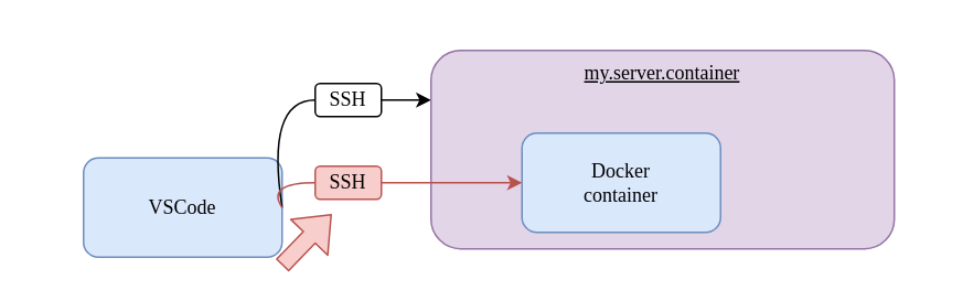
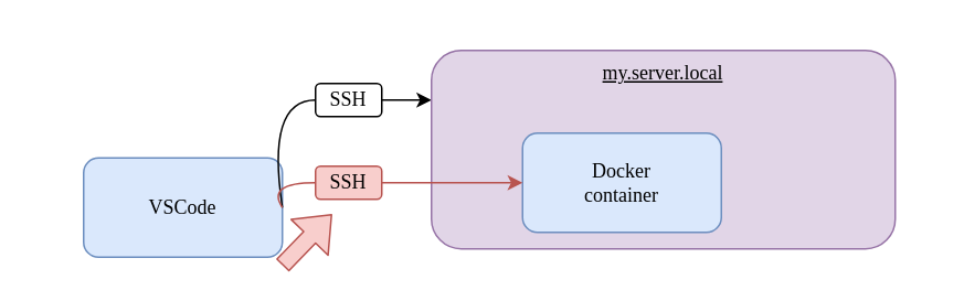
  <mxCell id="0" />
  <mxCell id="1" parent="0" />
  <mxCell id="2" value="" style="rounded=1;whiteSpace=wrap;html=1;strokeColor=none;fillColor=#FFFFFF80;" vertex="1" parent="1"><mxGeometry x="20" y="20" width="540" height="140" as="geometry" /></mxCell>
  <mxCell id="3" style="rounded=0;orthogonalLoop=1;jettySize=auto;html=1;exitX=1;exitY=0.5;exitDx=0;exitDy=0;entryX=0;entryY=0.25;entryDx=0;entryDy=0;" parent="1" source="9" target="5" edge="1"><mxGeometry relative="1" as="geometry" /></mxCell>
  <mxCell id="4" value="&lt;font face=&quot;Poppins&quot; data-font-src=&quot;https://fonts.googleapis.com/css?family=Poppins&quot;&gt;VSCode&lt;/font&gt;" style="rounded=1;whiteSpace=wrap;html=1;fillColor=#dae8fc;strokeColor=#6c8ebf;" parent="1" vertex="1"><mxGeometry x="50" y="95" width="120" height="60" as="geometry" /></mxCell>
- <mxCell id="5" value="&lt;font face=&quot;Poppins&quot;&gt;&lt;u&gt;my.server.container&lt;/u&gt;&lt;/font&gt;" style="rounded=1;whiteSpace=wrap;html=1;verticalAlign=top;fillColor=#e1d5e7;strokeColor=#9673a6;" parent="1" vertex="1"><mxGeometry x="260" y="30" width="280" height="120" as="geometry" /></mxCell>
+ <mxCell id="5" value="&lt;font face=&quot;Poppins&quot;&gt;&lt;u&gt;my.server.local&lt;/u&gt;&lt;/font&gt;" style="rounded=1;whiteSpace=wrap;html=1;verticalAlign=top;fillColor=#e1d5e7;strokeColor=#9673a6;" parent="1" vertex="1"><mxGeometry x="260" y="30" width="280" height="120" as="geometry" /></mxCell>
  <mxCell id="6" value="&lt;font face=&quot;Poppins&quot; data-font-src=&quot;https://fonts.googleapis.com/css?family=Poppins&quot;&gt;Docker&lt;br&gt;container&lt;/font&gt;" style="rounded=1;whiteSpace=wrap;html=1;fillColor=#dae8fc;strokeColor=#6c8ebf;" parent="1" vertex="1"><mxGeometry x="315" y="80" width="120" height="60" as="geometry" /></mxCell>
  <mxCell id="7" style="edgeStyle=none;rounded=0;orthogonalLoop=1;jettySize=auto;html=1;exitX=1;exitY=0.5;exitDx=0;exitDy=0;entryX=0;entryY=0.5;entryDx=0;entryDy=0;fillColor=#f8cecc;strokeColor=#b85450;" parent="1" source="11" target="6" edge="1"><mxGeometry relative="1" as="geometry" /></mxCell>
  <mxCell id="8" value="" style="shape=flexArrow;endArrow=classic;html=1;fontColor=#C95C58;fillColor=#f8cecc;strokeColor=#b85450;" parent="1" edge="1"><mxGeometry width="50" height="50" relative="1" as="geometry"><mxPoint x="170" y="160" as="sourcePoint" /><mxPoint x="200" y="129" as="targetPoint" /></mxGeometry></mxCell>
  <mxCell id="9" value="SSH" style="rounded=1;whiteSpace=wrap;html=1;fillColor=#FFFFFF80;fontFamily=Poppins;FType=g;" vertex="1" parent="1"><mxGeometry x="190" y="50" width="40" height="20" as="geometry" /></mxCell>
  <mxCell id="10" style="orthogonalLoop=1;jettySize=auto;html=1;exitX=1;exitY=0.5;exitDx=0;exitDy=0;entryX=0;entryY=0.5;entryDx=0;entryDy=0;endArrow=none;endFill=0;curved=1;" edge="1" parent="1" source="4" target="9"><mxGeometry relative="1" as="geometry"><mxPoint x="150" y="90" as="sourcePoint" /><mxPoint x="260" y="60" as="targetPoint" /><Array as="points"><mxPoint x="160" y="60" /></Array></mxGeometry></mxCell>
  <mxCell id="11" value="SSH" style="rounded=1;whiteSpace=wrap;html=1;fillColor=#f8cecc;fontFamily=Poppins;FType=g;strokeColor=#b85450;" vertex="1" parent="1"><mxGeometry x="190" y="100" width="40" height="20" as="geometry" /></mxCell>
  <mxCell id="12" style="edgeStyle=none;orthogonalLoop=1;jettySize=auto;html=1;exitX=1;exitY=0.5;exitDx=0;exitDy=0;entryX=0;entryY=0.5;entryDx=0;entryDy=0;fillColor=#f8cecc;strokeColor=#b85450;endArrow=none;endFill=0;curved=1;" edge="1" parent="1" source="4" target="11"><mxGeometry relative="1" as="geometry"><mxPoint x="150" y="90" as="sourcePoint" /><mxPoint x="340" y="110" as="targetPoint" /><Array as="points"><mxPoint x="160" y="110" /></Array></mxGeometry></mxCell>
